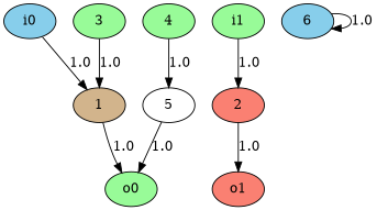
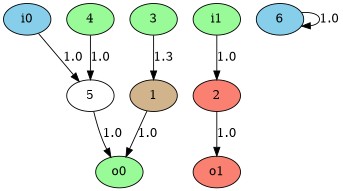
  digraph {
    fontname="DejaVu Serif"
    node [fillcolor=palegreen fontname="DejaVu Serif" style=filled]
    edge [fontname="DejaVu Serif"]
    i0 [fillcolor=skyblue]
    1 [fillcolor=tan]
    o0
    2 [fillcolor=salmon]
    i1
    o1 [fillcolor=salmon]
    3
    5 [fillcolor=white]
    4
    6 [fillcolor=skyblue]
-   i0 -> 1 [label=1.0]
+   i0 -> 5 [label=1.0]
    1 -> o0 [label=1.0]
    2 -> o1 [label=1.0]
    i1 -> 2 [label=1.0]
-   3 -> 1 [label=1.0]
+   3 -> 1 [label=1.3]
    5 -> o0 [label=1.0]
    4 -> 5 [label=1.0]
    6 -> 6 [label=1.0]
  }
